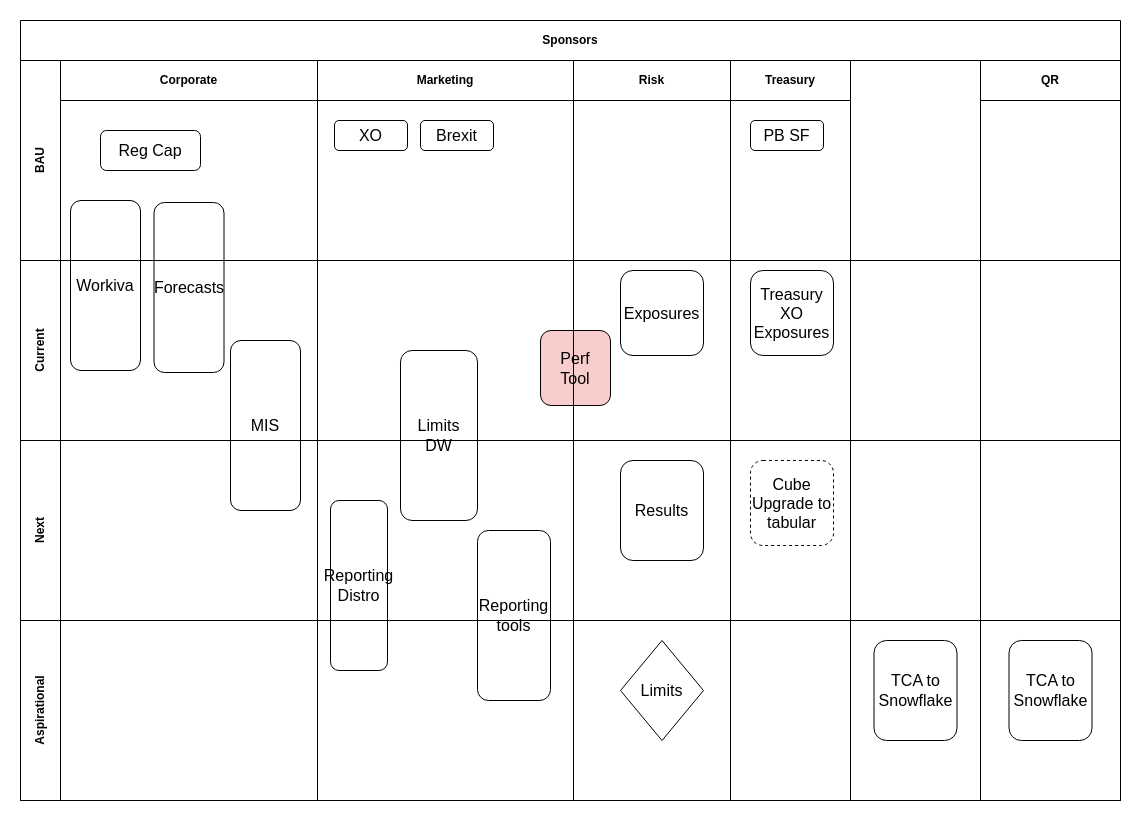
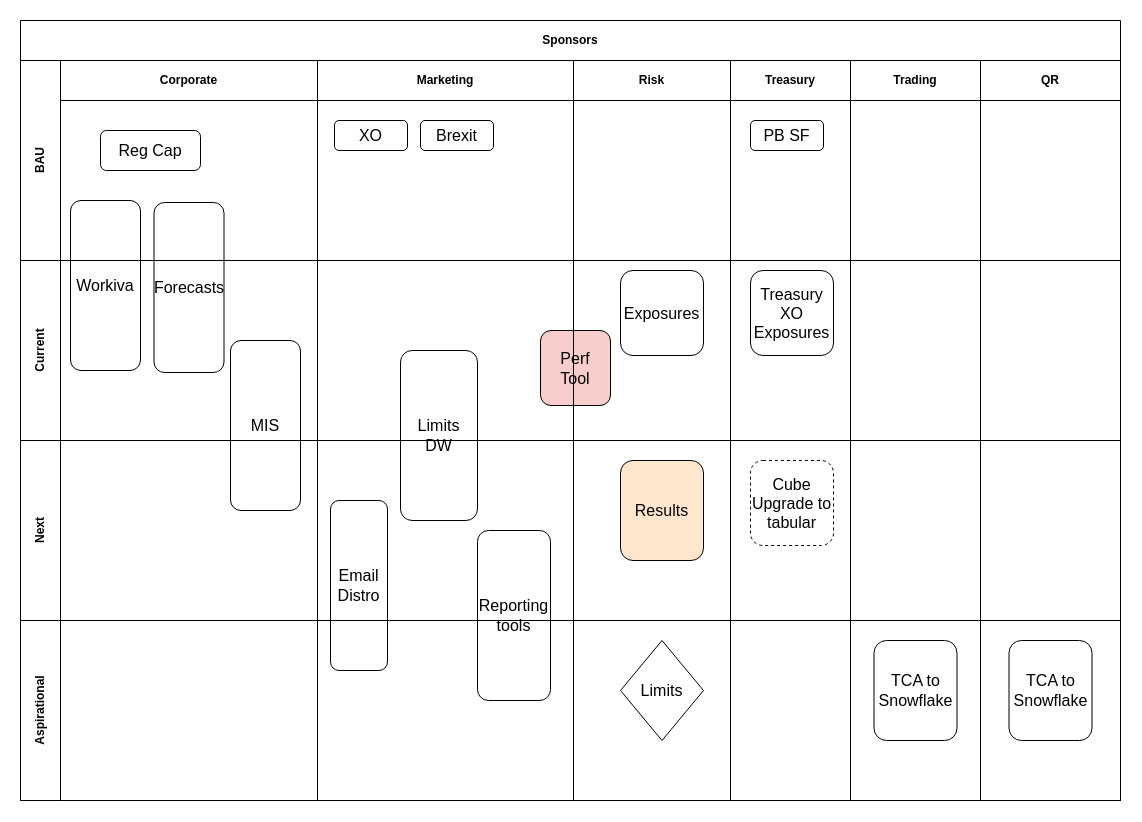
  <mxCell id="0" />
  <mxCell id="1" parent="0" />
  <mxCell id="2" value="Sponsors" style="shape=table;childLayout=tableLayout;rowLines=0;columnLines=0;startSize=40;html=1;whiteSpace=wrap;collapsible=0;recursiveResize=0;expand=0;pointerEvents=0;fontStyle=1;align=center;" vertex="1" parent="1"><mxGeometry y="20" width="1100" height="780" as="geometry" x="20" /></mxCell>
  <mxCell id="3" value="BAU" style="swimlane;horizontal=0;points=[[0,0.5],[1,0.5]];portConstraint=eastwest;startSize=40;html=1;whiteSpace=wrap;collapsible=0;recursiveResize=0;expand=0;pointerEvents=0;fontStyle=1" vertex="1" parent="2"><mxGeometry y="40" width="1100" height="200" as="geometry" /></mxCell>
  <mxCell id="4" value="Corporate" style="swimlane;connectable=0;startSize=40;html=1;whiteSpace=wrap;collapsible=0;recursiveResize=0;expand=0;pointerEvents=0;" vertex="1" parent="3"><mxGeometry x="40" width="257" height="200" as="geometry" /></mxCell>
  <mxCell id="5" value="Workiva" style="rounded=1;whiteSpace=wrap;html=1;fontSize=16;" vertex="1" parent="4"><mxGeometry x="10" y="140" width="70" height="170" as="geometry" /></mxCell>
  <mxCell id="6" value="Forecasts" style="rounded=1;whiteSpace=wrap;html=1;fontSize=16;" vertex="1" parent="4"><mxGeometry x="93.5" y="142" width="70" height="170" as="geometry" /></mxCell>
  <mxCell id="7" value="Reg Cap" style="rounded=1;whiteSpace=wrap;html=1;fontSize=16;" vertex="1" parent="4"><mxGeometry x="40" y="70" width="100" height="40" as="geometry" /></mxCell>
  <mxCell id="8" value="Marketing" style="swimlane;connectable=0;startSize=40;html=1;whiteSpace=wrap;collapsible=0;recursiveResize=0;expand=0;pointerEvents=0;" vertex="1" parent="3"><mxGeometry x="297" width="256" height="200" as="geometry" /></mxCell>
  <mxCell id="9" value="XO" style="rounded=1;whiteSpace=wrap;html=1;fontSize=16;" vertex="1" parent="8"><mxGeometry x="17" y="60" width="73" height="30" as="geometry" /></mxCell>
  <mxCell id="10" value="Brexit" style="rounded=1;whiteSpace=wrap;html=1;fontSize=16;" vertex="1" parent="8"><mxGeometry x="103" y="60" width="73" height="30" as="geometry" /></mxCell>
  <mxCell id="11" value="Risk" style="swimlane;connectable=0;startSize=40;html=1;whiteSpace=wrap;collapsible=0;recursiveResize=0;expand=0;pointerEvents=0;" vertex="1" parent="3"><mxGeometry x="553" width="157" height="200" as="geometry" /></mxCell>
  <mxCell id="12" value="Treasury" style="swimlane;connectable=0;startSize=40;html=1;whiteSpace=wrap;collapsible=0;recursiveResize=0;expand=0;pointerEvents=0;" vertex="1" parent="3"><mxGeometry x="710" width="120" height="200" as="geometry" /></mxCell>
  <mxCell id="13" value="PB SF" style="rounded=1;whiteSpace=wrap;html=1;fontSize=16;" vertex="1" parent="12"><mxGeometry x="20" y="60" width="73" height="30" as="geometry" /></mxCell>
+ <mxCell id="14" value="Trading" style="swimlane;connectable=0;startSize=40;html=1;whiteSpace=wrap;collapsible=0;recursiveResize=0;expand=0;pointerEvents=0;" vertex="1" parent="3"><mxGeometry x="830" width="130" height="200" as="geometry" /></mxCell>
  <mxCell id="15" value="QR" style="swimlane;connectable=0;startSize=40;html=1;whiteSpace=wrap;collapsible=0;recursiveResize=0;expand=0;pointerEvents=0;" vertex="1" parent="3"><mxGeometry x="960" width="140" height="200" as="geometry" /></mxCell>
  <mxCell id="16" value="Current" style="swimlane;horizontal=0;points=[[0,0.5],[1,0.5]];portConstraint=eastwest;startSize=40;html=1;whiteSpace=wrap;collapsible=0;recursiveResize=0;expand=0;pointerEvents=0;" vertex="1" parent="2"><mxGeometry y="240" width="1100" height="180" as="geometry" /></mxCell>
  <mxCell id="17" value="" style="swimlane;connectable=0;startSize=0;html=1;whiteSpace=wrap;collapsible=0;recursiveResize=0;expand=0;pointerEvents=0;" vertex="1" parent="16"><mxGeometry x="40" width="257" height="180" as="geometry" /></mxCell>
  <mxCell id="18" value="MIS" style="rounded=1;whiteSpace=wrap;html=1;fontSize=16;" vertex="1" parent="17"><mxGeometry x="170" y="80" width="70" height="170" as="geometry" /></mxCell>
  <mxCell id="19" value="" style="swimlane;connectable=0;startSize=0;html=1;whiteSpace=wrap;collapsible=0;recursiveResize=0;expand=0;pointerEvents=0;fillColor=#FFFFFF;" vertex="1" parent="16"><mxGeometry x="297" width="256" height="180" as="geometry" /></mxCell>
  <mxCell id="20" value="Limits&lt;br&gt;DW" style="rounded=1;whiteSpace=wrap;html=1;fontSize=16;" vertex="1" parent="19"><mxGeometry x="83" y="90" width="77" height="170" as="geometry" /></mxCell>
  <mxCell id="21" value="Perf&lt;br&gt;Tool" style="rounded=1;whiteSpace=wrap;html=1;fontSize=16;fillColor=#f8cecc;" vertex="1" parent="19"><mxGeometry x="223" y="70" width="70" height="75" as="geometry" /></mxCell>
  <mxCell id="22" value="" style="swimlane;connectable=0;startSize=0;html=1;whiteSpace=wrap;collapsible=0;recursiveResize=0;expand=0;pointerEvents=0;" vertex="1" parent="16"><mxGeometry x="553" width="157" height="180" as="geometry" /></mxCell>
  <mxCell id="23" value="Exposures" style="rounded=1;whiteSpace=wrap;html=1;fontSize=16;" vertex="1" parent="22"><mxGeometry x="47" y="10" width="83" height="85" as="geometry" /></mxCell>
  <mxCell id="24" style="swimlane;connectable=0;startSize=0;html=1;whiteSpace=wrap;collapsible=0;recursiveResize=0;expand=0;pointerEvents=0;" vertex="1" parent="16"><mxGeometry x="710" width="120" height="180" as="geometry" /></mxCell>
  <mxCell id="25" value="Treasury XO Exposures" style="rounded=1;whiteSpace=wrap;html=1;fontSize=16;" vertex="1" parent="24"><mxGeometry x="20" y="10" width="83" height="85" as="geometry" /></mxCell>
  <mxCell id="26" style="swimlane;connectable=0;startSize=0;html=1;whiteSpace=wrap;collapsible=0;recursiveResize=0;expand=0;pointerEvents=0;" vertex="1" parent="16"><mxGeometry x="830" width="130" height="180" as="geometry" /></mxCell>
  <mxCell id="27" style="swimlane;connectable=0;startSize=0;html=1;whiteSpace=wrap;collapsible=0;recursiveResize=0;expand=0;pointerEvents=0;" vertex="1" parent="16"><mxGeometry x="960" width="140" height="180" as="geometry" /></mxCell>
  <mxCell id="28" value="Next" style="swimlane;horizontal=0;points=[[0,0.5],[1,0.5]];portConstraint=eastwest;startSize=40;html=1;whiteSpace=wrap;collapsible=0;recursiveResize=0;expand=0;pointerEvents=0;" vertex="1" parent="2"><mxGeometry y="420" width="1100" height="180" as="geometry" /></mxCell>
  <mxCell id="29" value="" style="swimlane;connectable=0;startSize=0;html=1;whiteSpace=wrap;collapsible=0;recursiveResize=0;expand=0;pointerEvents=0;" vertex="1" parent="28"><mxGeometry x="40" width="257" height="180" as="geometry" /></mxCell>
  <mxCell id="30" value="" style="swimlane;connectable=0;startSize=0;html=1;whiteSpace=wrap;collapsible=0;recursiveResize=0;expand=0;pointerEvents=0;" vertex="1" parent="28"><mxGeometry x="297" width="256" height="180" as="geometry" /></mxCell>
- <mxCell id="31" value="Reporting Distro" style="rounded=1;whiteSpace=wrap;html=1;fontSize=16;" vertex="1" parent="30"><mxGeometry x="13" y="60" width="57" height="170" as="geometry" /></mxCell>
+ <mxCell id="31" value="Email Distro" style="rounded=1;whiteSpace=wrap;html=1;fontSize=16;" vertex="1" parent="30"><mxGeometry x="13" y="60" width="57" height="170" as="geometry" /></mxCell>
  <mxCell id="32" value="Reporting tools" style="rounded=1;whiteSpace=wrap;html=1;fontSize=16;" vertex="1" parent="30"><mxGeometry x="160" y="90" width="73" height="170" as="geometry" /></mxCell>
  <mxCell id="33" value="" style="swimlane;connectable=0;startSize=0;html=1;whiteSpace=wrap;collapsible=0;recursiveResize=0;expand=0;pointerEvents=0;" vertex="1" parent="28"><mxGeometry x="553" width="157" height="180" as="geometry" /></mxCell>
- <mxCell id="34" value="Results" style="rounded=1;whiteSpace=wrap;html=1;fontSize=16;" vertex="1" parent="33"><mxGeometry x="47" y="20" width="83" height="100" as="geometry" /></mxCell>
+ <mxCell id="34" value="Results" style="rounded=1;whiteSpace=wrap;html=1;fontSize=16;fillColor=#ffe6cc;" vertex="1" parent="33"><mxGeometry x="47" y="20" width="83" height="100" as="geometry" /></mxCell>
  <mxCell id="35" style="swimlane;connectable=0;startSize=0;html=1;whiteSpace=wrap;collapsible=0;recursiveResize=0;expand=0;pointerEvents=0;" vertex="1" parent="28"><mxGeometry x="710" width="120" height="180" as="geometry" /></mxCell>
  <mxCell id="36" value="Cube Upgrade to tabular" style="rounded=1;whiteSpace=wrap;html=1;fontSize=16;dashed=1;" vertex="1" parent="35"><mxGeometry x="20" y="20" width="83" height="85" as="geometry" /></mxCell>
  <mxCell id="37" style="swimlane;connectable=0;startSize=0;html=1;whiteSpace=wrap;collapsible=0;recursiveResize=0;expand=0;pointerEvents=0;" vertex="1" parent="28"><mxGeometry x="830" width="130" height="180" as="geometry" /></mxCell>
  <mxCell id="38" style="swimlane;connectable=0;startSize=0;html=1;whiteSpace=wrap;collapsible=0;recursiveResize=0;expand=0;pointerEvents=0;" vertex="1" parent="28"><mxGeometry x="960" width="140" height="180" as="geometry" /></mxCell>
  <mxCell id="39" value="Aspirational&lt;br&gt;" style="swimlane;horizontal=0;points=[[0,0.5],[1,0.5]];portConstraint=eastwest;startSize=40;html=1;whiteSpace=wrap;collapsible=0;recursiveResize=0;expand=0;pointerEvents=0;" vertex="1" parent="2"><mxGeometry y="600" width="1100" height="180" as="geometry" /></mxCell>
  <mxCell id="40" style="swimlane;connectable=0;startSize=0;html=1;whiteSpace=wrap;collapsible=0;recursiveResize=0;expand=0;pointerEvents=0;" vertex="1" parent="39"><mxGeometry x="40" width="257" height="180" as="geometry" /></mxCell>
  <mxCell id="41" style="swimlane;connectable=0;startSize=0;html=1;whiteSpace=wrap;collapsible=0;recursiveResize=0;expand=0;pointerEvents=0;" vertex="1" parent="39"><mxGeometry x="297" width="256" height="180" as="geometry" /></mxCell>
  <mxCell id="42" style="swimlane;connectable=0;startSize=0;html=1;whiteSpace=wrap;collapsible=0;recursiveResize=0;expand=0;pointerEvents=0;" vertex="1" parent="39"><mxGeometry x="553" width="157" height="180" as="geometry" /></mxCell>
  <mxCell id="43" value="Limits" style="rhombus;whiteSpace=wrap;html=1;fontSize=16;" vertex="1" parent="42"><mxGeometry x="47" y="20" width="83" height="100" as="geometry" /></mxCell>
  <mxCell id="44" style="swimlane;connectable=0;startSize=0;html=1;whiteSpace=wrap;collapsible=0;recursiveResize=0;expand=0;pointerEvents=0;" vertex="1" parent="39"><mxGeometry x="710" width="120" height="180" as="geometry" /></mxCell>
  <mxCell id="45" style="swimlane;connectable=0;startSize=0;html=1;whiteSpace=wrap;collapsible=0;recursiveResize=0;expand=0;pointerEvents=0;" vertex="1" parent="39"><mxGeometry x="830" width="130" height="180" as="geometry" /></mxCell>
  <mxCell id="46" value="TCA to Snowflake" style="rounded=1;whiteSpace=wrap;html=1;fontSize=16;" vertex="1" parent="45"><mxGeometry x="23.5" y="20" width="83" height="100" as="geometry" /></mxCell>
  <mxCell id="47" style="swimlane;connectable=0;startSize=0;html=1;whiteSpace=wrap;collapsible=0;recursiveResize=0;expand=0;pointerEvents=0;" vertex="1" parent="39"><mxGeometry x="960" width="140" height="180" as="geometry" /></mxCell>
  <mxCell id="48" value="TCA to Snowflake" style="rounded=1;whiteSpace=wrap;html=1;fontSize=16;" vertex="1" parent="47"><mxGeometry x="28.5" y="20" width="83" height="100" as="geometry" /></mxCell>
